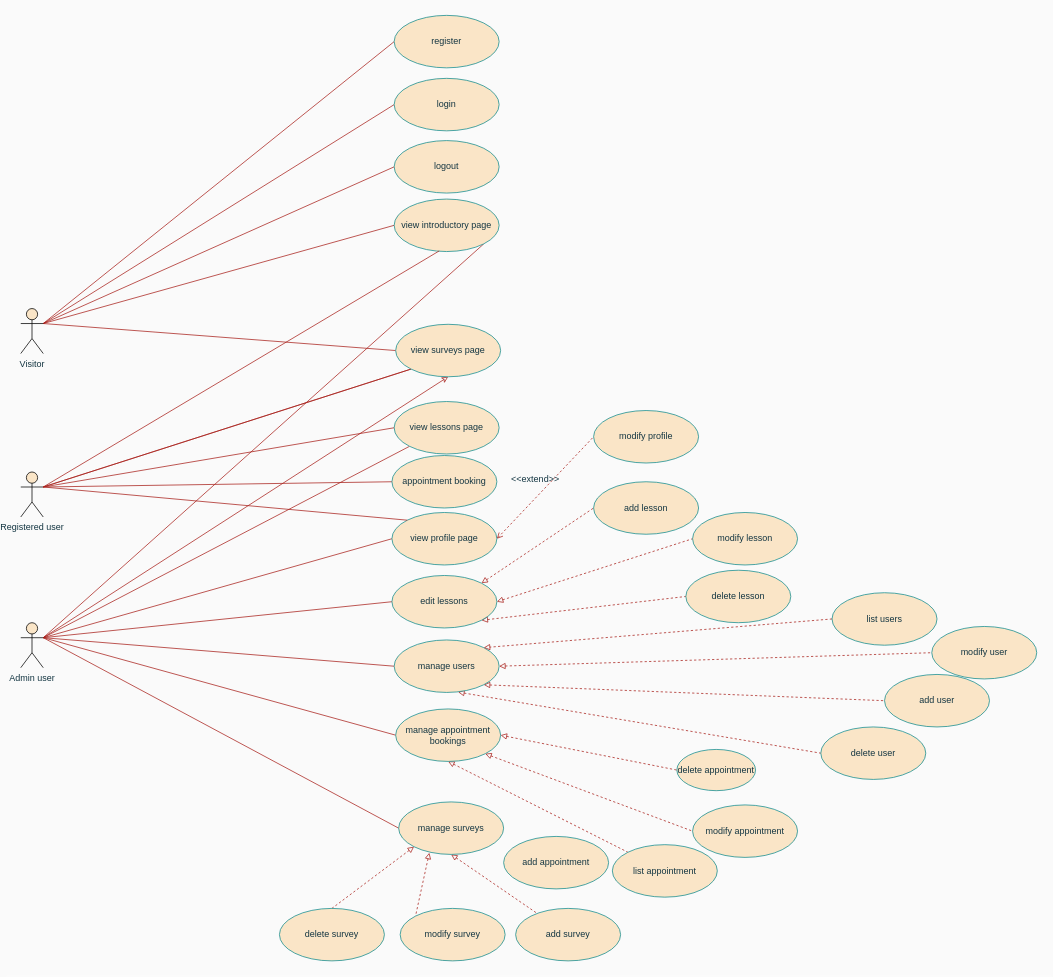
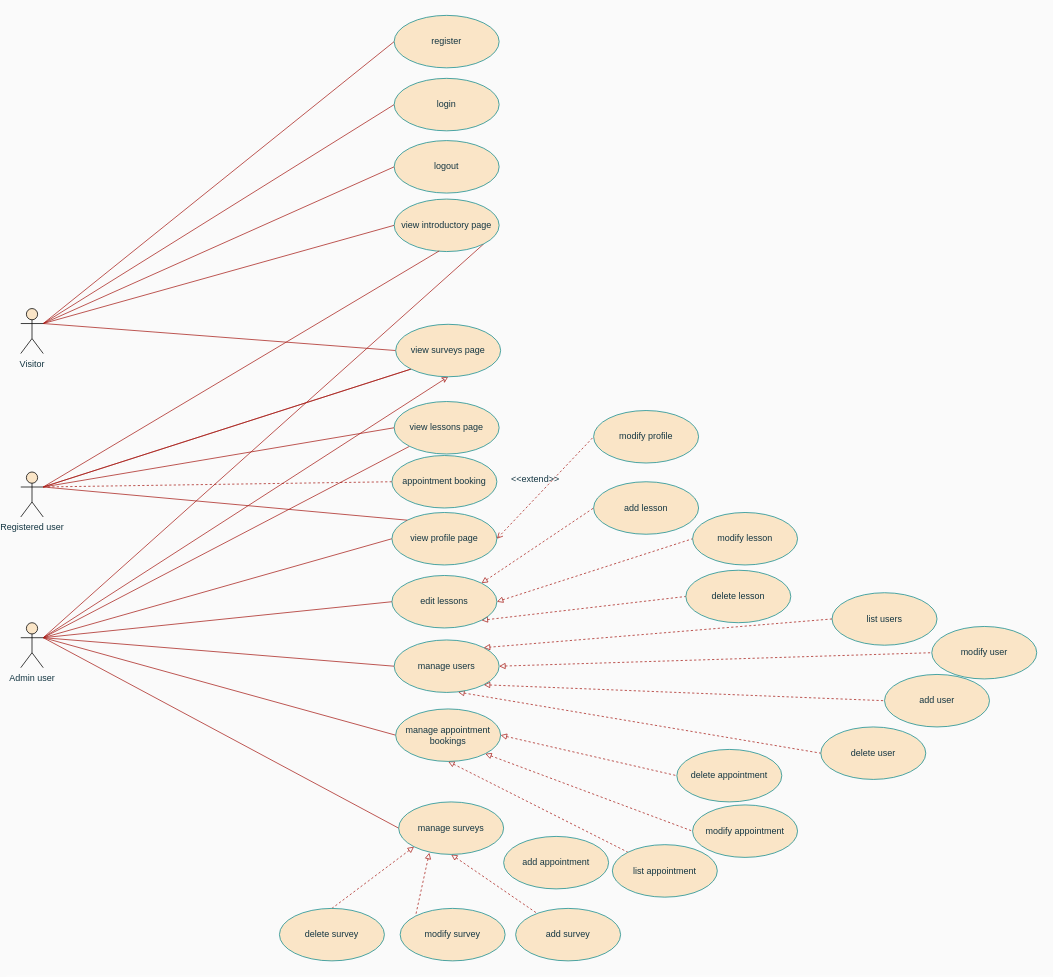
  <mxCell id="0" />
  <mxCell id="1" parent="0" />
  <mxCell id="2" style="edgeStyle=none;rounded=0;orthogonalLoop=1;jettySize=auto;html=1;exitX=1;exitY=0.333;exitDx=0;exitDy=0;exitPerimeter=0;entryX=0;entryY=0.5;entryDx=0;entryDy=0;endArrow=none;endFill=0;strokeColor=#A8201A;labelBackgroundColor=none;fontColor=default;" parent="1" source="7" target="22" edge="1"><mxGeometry relative="1" as="geometry" /></mxCell>
  <mxCell id="3" style="edgeStyle=none;rounded=0;orthogonalLoop=1;jettySize=auto;html=1;exitX=1;exitY=0.333;exitDx=0;exitDy=0;exitPerimeter=0;entryX=0;entryY=0.5;entryDx=0;entryDy=0;endArrow=none;endFill=0;strokeColor=#A8201A;labelBackgroundColor=none;fontColor=default;" parent="1" source="7" target="23" edge="1"><mxGeometry relative="1" as="geometry" /></mxCell>
  <mxCell id="4" style="edgeStyle=none;rounded=0;orthogonalLoop=1;jettySize=auto;html=1;exitX=1;exitY=0.333;exitDx=0;exitDy=0;exitPerimeter=0;entryX=0;entryY=0.5;entryDx=0;entryDy=0;endArrow=none;endFill=0;strokeColor=#A8201A;labelBackgroundColor=none;fontColor=default;" parent="1" source="7" target="21" edge="1"><mxGeometry relative="1" as="geometry" /></mxCell>
  <mxCell id="5" style="edgeStyle=none;rounded=0;orthogonalLoop=1;jettySize=auto;html=1;exitX=1;exitY=0.333;exitDx=0;exitDy=0;exitPerimeter=0;entryX=0;entryY=0.5;entryDx=0;entryDy=0;endArrow=none;endFill=0;strokeColor=#A8201A;labelBackgroundColor=none;fontColor=default;" parent="1" source="7" target="61" edge="1"><mxGeometry relative="1" as="geometry" /></mxCell>
  <mxCell id="6" style="edgeStyle=none;rounded=0;orthogonalLoop=1;jettySize=auto;html=1;exitX=1;exitY=0.333;exitDx=0;exitDy=0;exitPerimeter=0;entryX=0;entryY=0.5;entryDx=0;entryDy=0;strokeColor=#A8201A;fontColor=#143642;fillColor=#FAE5C7;endArrow=none;endFill=0;" edge="1" parent="1" source="7" target="63"><mxGeometry relative="1" as="geometry" /></mxCell>
  <mxCell id="7" value="Visitor" style="shape=umlActor;verticalLabelPosition=bottom;verticalAlign=top;html=1;rounded=0;strokeColor=#000000;labelBackgroundColor=none;fillColor=#FAE5C7;fontColor=#143642;" parent="1" vertex="1"><mxGeometry x="20" y="411" width="30" height="60" as="geometry" /></mxCell>
- <mxCell id="8" style="edgeStyle=none;rounded=0;orthogonalLoop=1;jettySize=auto;html=1;exitX=1;exitY=0.333;exitDx=0;exitDy=0;exitPerimeter=0;entryX=0;entryY=0.5;entryDx=0;entryDy=0;endArrow=none;endFill=0;strokeColor=#A8201A;labelBackgroundColor=none;fontColor=default;" parent="1" source="11" target="27" edge="1"><mxGeometry relative="1" as="geometry" /></mxCell>
+ <mxCell id="8" style="edgeStyle=none;rounded=0;orthogonalLoop=1;jettySize=auto;html=1;exitX=1;exitY=0.333;exitDx=0;exitDy=0;exitPerimeter=0;entryX=0;entryY=0.5;entryDx=0;entryDy=0;endArrow=none;endFill=0;strokeColor=#A8201A;labelBackgroundColor=none;fontColor=default;dashed=1;" parent="1" source="11" target="27" edge="1"><mxGeometry relative="1" as="geometry" /></mxCell>
  <mxCell id="9" style="edgeStyle=none;rounded=0;orthogonalLoop=1;jettySize=auto;html=1;exitX=1;exitY=0.333;exitDx=0;exitDy=0;exitPerimeter=0;entryX=0;entryY=0.5;entryDx=0;entryDy=0;endArrow=none;endFill=0;strokeColor=#A8201A;labelBackgroundColor=none;fontColor=default;" parent="1" source="11" target="28" edge="1"><mxGeometry relative="1" as="geometry" /></mxCell>
  <mxCell id="10" style="edgeStyle=none;rounded=0;orthogonalLoop=1;jettySize=auto;html=1;exitX=1;exitY=0.333;exitDx=0;exitDy=0;exitPerimeter=0;entryX=0;entryY=1;entryDx=0;entryDy=0;endArrow=none;endFill=0;labelBackgroundColor=none;strokeColor=#A8201A;fontColor=default;" parent="1" source="11" target="61" edge="1"><mxGeometry relative="1" as="geometry" /></mxCell>
  <mxCell id="11" value="Registered user" style="shape=umlActor;verticalLabelPosition=bottom;verticalAlign=top;html=1;rounded=0;fillColor=#FAE5C7;strokeColor=#000000;labelBackgroundColor=none;fontColor=#143642;" parent="1" vertex="1"><mxGeometry x="20" y="629" width="30" height="60" as="geometry" /></mxCell>
  <mxCell id="12" style="edgeStyle=none;rounded=0;orthogonalLoop=1;jettySize=auto;html=1;exitX=1;exitY=0.333;exitDx=0;exitDy=0;exitPerimeter=0;entryX=0;entryY=0.5;entryDx=0;entryDy=0;endArrow=none;endFill=0;strokeColor=#A8201A;labelBackgroundColor=none;fontColor=default;" parent="1" source="20" target="32" edge="1"><mxGeometry relative="1" as="geometry" /></mxCell>
  <mxCell id="13" style="edgeStyle=none;rounded=0;orthogonalLoop=1;jettySize=auto;html=1;exitX=1;exitY=0.333;exitDx=0;exitDy=0;exitPerimeter=0;entryX=0;entryY=0.5;entryDx=0;entryDy=0;endArrow=none;endFill=0;strokeColor=#A8201A;labelBackgroundColor=none;fontColor=default;" parent="1" source="20" target="36" edge="1"><mxGeometry relative="1" as="geometry"><mxPoint x="171" y="884" as="sourcePoint" /></mxGeometry></mxCell>
  <mxCell id="14" style="edgeStyle=none;rounded=0;orthogonalLoop=1;jettySize=auto;html=1;exitX=1;exitY=0.333;exitDx=0;exitDy=0;exitPerimeter=0;entryX=0;entryY=0.5;entryDx=0;entryDy=0;endArrow=none;endFill=0;strokeColor=#A8201A;labelBackgroundColor=none;fontColor=default;" parent="1" source="20" target="40" edge="1"><mxGeometry relative="1" as="geometry"><mxPoint x="171" y="884" as="sourcePoint" /></mxGeometry></mxCell>
  <mxCell id="15" style="edgeStyle=none;rounded=0;orthogonalLoop=1;jettySize=auto;html=1;exitX=1;exitY=0.333;exitDx=0;exitDy=0;exitPerimeter=0;entryX=0;entryY=0.5;entryDx=0;entryDy=0;endArrow=none;endFill=0;strokeColor=#A8201A;labelBackgroundColor=none;fontColor=default;" parent="1" source="20" target="44" edge="1"><mxGeometry relative="1" as="geometry"><mxPoint x="171" y="884" as="sourcePoint" /></mxGeometry></mxCell>
  <mxCell id="16" style="edgeStyle=none;rounded=0;orthogonalLoop=1;jettySize=auto;html=1;exitX=1;exitY=0.333;exitDx=0;exitDy=0;exitPerimeter=0;entryX=1;entryY=1;entryDx=0;entryDy=0;endArrow=none;endFill=0;strokeColor=#A8201A;labelBackgroundColor=none;fontColor=default;" parent="1" source="20" target="21" edge="1"><mxGeometry relative="1" as="geometry" /></mxCell>
  <mxCell id="17" style="edgeStyle=none;rounded=0;orthogonalLoop=1;jettySize=auto;html=1;exitX=1;exitY=0.333;exitDx=0;exitDy=0;exitPerimeter=0;entryX=0;entryY=0.5;entryDx=0;entryDy=0;endArrow=none;endFill=0;strokeColor=#A8201A;labelBackgroundColor=none;fontColor=default;" parent="1" source="20" target="25" edge="1"><mxGeometry relative="1" as="geometry" /></mxCell>
  <mxCell id="18" style="edgeStyle=none;rounded=0;orthogonalLoop=1;jettySize=auto;html=1;exitX=1;exitY=0.333;exitDx=0;exitDy=0;exitPerimeter=0;entryX=0;entryY=1;entryDx=0;entryDy=0;endArrow=none;endFill=0;strokeColor=#A8201A;labelBackgroundColor=none;fontColor=default;" parent="1" source="20" target="28" edge="1"><mxGeometry relative="1" as="geometry" /></mxCell>
  <mxCell id="19" style="edgeStyle=none;rounded=0;orthogonalLoop=1;jettySize=auto;html=1;exitX=1;exitY=0.333;exitDx=0;exitDy=0;exitPerimeter=0;entryX=0.5;entryY=1;entryDx=0;entryDy=0;endArrow=classic;endFill=0;strokeColor=#A8201A;labelBackgroundColor=none;fontColor=default;" parent="1" source="20" target="61" edge="1"><mxGeometry relative="1" as="geometry" /></mxCell>
  <mxCell id="20" value="Admin user" style="shape=umlActor;verticalLabelPosition=bottom;verticalAlign=top;html=1;rounded=0;strokeColor=#000000;labelBackgroundColor=none;fillColor=#FAE5C7;fontColor=#143642;" parent="1" vertex="1"><mxGeometry x="20" y="830" width="30" height="60" as="geometry" /></mxCell>
  <mxCell id="21" value="view introductory page" style="ellipse;whiteSpace=wrap;html=1;rounded=0;labelBackgroundColor=none;fillColor=#FAE5C7;strokeColor=#0F8B8D;fontColor=#143642;" parent="1" vertex="1"><mxGeometry x="518" y="265" width="140" height="70" as="geometry" /></mxCell>
  <mxCell id="22" value="register" style="ellipse;whiteSpace=wrap;html=1;rounded=0;labelBackgroundColor=none;fillColor=#FAE5C7;strokeColor=#0F8B8D;fontColor=#143642;" parent="1" vertex="1"><mxGeometry x="518" y="20" width="140" height="70" as="geometry" /></mxCell>
  <mxCell id="23" value="login" style="ellipse;whiteSpace=wrap;html=1;rounded=0;labelBackgroundColor=none;fillColor=#FAE5C7;strokeColor=#0F8B8D;fontColor=#143642;" parent="1" vertex="1"><mxGeometry x="518" y="104" width="140" height="70" as="geometry" /></mxCell>
  <mxCell id="24" style="edgeStyle=none;rounded=0;orthogonalLoop=1;jettySize=auto;html=1;exitX=1;exitY=0.5;exitDx=0;exitDy=0;entryX=0;entryY=0.5;entryDx=0;entryDy=0;endArrow=none;endFill=0;dashed=1;startArrow=open;startFill=0;strokeColor=#A8201A;labelBackgroundColor=none;fontColor=default;" parent="1" source="25" target="26" edge="1"><mxGeometry relative="1" as="geometry" /></mxCell>
  <mxCell id="25" value="view profile page" style="ellipse;whiteSpace=wrap;html=1;rounded=0;labelBackgroundColor=none;fillColor=#FAE5C7;strokeColor=#0F8B8D;fontColor=#143642;" parent="1" vertex="1"><mxGeometry x="515" y="683" width="140" height="70" as="geometry" /></mxCell>
  <mxCell id="26" value="modify profile" style="ellipse;whiteSpace=wrap;html=1;rounded=0;labelBackgroundColor=none;fillColor=#FAE5C7;strokeColor=#0F8B8D;fontColor=#143642;" parent="1" vertex="1"><mxGeometry x="784" y="547" width="140" height="70" as="geometry" /></mxCell>
  <mxCell id="27" value="appointment booking" style="ellipse;whiteSpace=wrap;html=1;rounded=0;labelBackgroundColor=none;fillColor=#FAE5C7;strokeColor=#0F8B8D;fontColor=#143642;" parent="1" vertex="1"><mxGeometry x="515" y="607" width="140" height="70" as="geometry" /></mxCell>
  <mxCell id="28" value="view lessons page" style="ellipse;whiteSpace=wrap;html=1;rounded=0;labelBackgroundColor=none;fillColor=#FAE5C7;strokeColor=#0F8B8D;fontColor=#143642;" parent="1" vertex="1"><mxGeometry x="518" y="535" width="140" height="70" as="geometry" /></mxCell>
  <mxCell id="29" style="edgeStyle=none;rounded=0;orthogonalLoop=1;jettySize=auto;html=1;exitX=1;exitY=0;exitDx=0;exitDy=0;entryX=0;entryY=0.5;entryDx=0;entryDy=0;dashed=1;endArrow=none;endFill=0;startArrow=block;startFill=0;strokeColor=#A8201A;labelBackgroundColor=none;fontColor=default;" parent="1" source="32" target="57" edge="1"><mxGeometry relative="1" as="geometry" /></mxCell>
  <mxCell id="30" style="edgeStyle=none;rounded=0;orthogonalLoop=1;jettySize=auto;html=1;exitX=1;exitY=0.5;exitDx=0;exitDy=0;entryX=0;entryY=0.5;entryDx=0;entryDy=0;dashed=1;endArrow=none;endFill=0;startArrow=block;startFill=0;strokeColor=#A8201A;labelBackgroundColor=none;fontColor=default;" parent="1" source="32" target="58" edge="1"><mxGeometry relative="1" as="geometry" /></mxCell>
  <mxCell id="31" style="edgeStyle=none;rounded=0;orthogonalLoop=1;jettySize=auto;html=1;exitX=1;exitY=1;exitDx=0;exitDy=0;entryX=0;entryY=0.5;entryDx=0;entryDy=0;dashed=1;endArrow=none;endFill=0;startArrow=block;startFill=0;strokeColor=#A8201A;labelBackgroundColor=none;fontColor=default;" parent="1" source="32" target="59" edge="1"><mxGeometry relative="1" as="geometry" /></mxCell>
  <mxCell id="32" value="edit lessons" style="ellipse;whiteSpace=wrap;html=1;rounded=0;labelBackgroundColor=none;fillColor=#FAE5C7;strokeColor=#0F8B8D;fontColor=#143642;" parent="1" vertex="1"><mxGeometry x="515" y="767" width="140" height="70" as="geometry" /></mxCell>
  <mxCell id="33" style="edgeStyle=none;rounded=0;orthogonalLoop=1;jettySize=auto;html=1;exitX=0.609;exitY=0.993;exitDx=0;exitDy=0;entryX=0;entryY=0.5;entryDx=0;entryDy=0;endArrow=none;endFill=0;dashed=1;startArrow=block;startFill=0;strokeColor=#A8201A;labelBackgroundColor=none;fontColor=default;exitPerimeter=0;" parent="1" source="36" target="56" edge="1"><mxGeometry relative="1" as="geometry" /></mxCell>
  <mxCell id="34" style="edgeStyle=none;rounded=0;orthogonalLoop=1;jettySize=auto;html=1;exitX=1;exitY=0.5;exitDx=0;exitDy=0;entryX=0;entryY=0.5;entryDx=0;entryDy=0;dashed=1;endArrow=none;endFill=0;startArrow=block;startFill=0;strokeColor=#A8201A;labelBackgroundColor=none;fontColor=default;" parent="1" source="36" target="55" edge="1"><mxGeometry relative="1" as="geometry" /></mxCell>
  <mxCell id="35" style="edgeStyle=none;rounded=0;orthogonalLoop=1;jettySize=auto;html=1;exitX=1;exitY=1;exitDx=0;exitDy=0;entryX=0;entryY=0.5;entryDx=0;entryDy=0;startArrow=block;startFill=0;dashed=1;endArrow=none;endFill=0;strokeColor=#A8201A;labelBackgroundColor=none;fontColor=default;" parent="1" source="36" target="54" edge="1"><mxGeometry relative="1" as="geometry" /></mxCell>
  <mxCell id="36" value="manage users" style="ellipse;whiteSpace=wrap;html=1;rounded=0;labelBackgroundColor=none;fillColor=#FAE5C7;strokeColor=#0F8B8D;fontColor=#143642;" parent="1" vertex="1"><mxGeometry x="518" y="853" width="140" height="70" as="geometry" /></mxCell>
  <mxCell id="37" style="edgeStyle=none;rounded=0;orthogonalLoop=1;jettySize=auto;html=1;exitX=1;exitY=0.5;exitDx=0;exitDy=0;entryX=0;entryY=0.5;entryDx=0;entryDy=0;dashed=1;endArrow=none;endFill=0;startArrow=block;startFill=0;strokeColor=#A8201A;labelBackgroundColor=none;fontColor=default;" parent="1" source="40" target="45" edge="1"><mxGeometry relative="1" as="geometry" /></mxCell>
  <mxCell id="38" style="edgeStyle=none;rounded=0;orthogonalLoop=1;jettySize=auto;html=1;exitX=1;exitY=1;exitDx=0;exitDy=0;entryX=0;entryY=0.5;entryDx=0;entryDy=0;dashed=1;endArrow=none;endFill=0;startArrow=block;startFill=0;strokeColor=#A8201A;labelBackgroundColor=none;fontColor=default;" parent="1" source="40" target="46" edge="1"><mxGeometry relative="1" as="geometry" /></mxCell>
  <mxCell id="39" style="edgeStyle=none;rounded=0;orthogonalLoop=1;jettySize=auto;html=1;exitX=0.5;exitY=1;exitDx=0;exitDy=0;dashed=1;endArrow=none;endFill=0;startArrow=block;startFill=0;strokeColor=#A8201A;labelBackgroundColor=none;fontColor=default;" parent="1" source="40" target="47" edge="1"><mxGeometry relative="1" as="geometry" /></mxCell>
  <mxCell id="40" value="manage appointment bookings" style="ellipse;whiteSpace=wrap;html=1;rounded=0;labelBackgroundColor=none;fillColor=#FAE5C7;strokeColor=#0F8B8D;fontColor=#143642;" parent="1" vertex="1"><mxGeometry x="520" y="945" width="140" height="70" as="geometry" /></mxCell>
  <mxCell id="41" style="edgeStyle=none;rounded=0;orthogonalLoop=1;jettySize=auto;html=1;exitX=0.5;exitY=1;exitDx=0;exitDy=0;dashed=1;endArrow=none;endFill=0;startArrow=block;startFill=0;strokeColor=#A8201A;labelBackgroundColor=none;fontColor=default;" parent="1" source="44" target="49" edge="1"><mxGeometry relative="1" as="geometry" /></mxCell>
  <mxCell id="42" style="edgeStyle=none;rounded=0;orthogonalLoop=1;jettySize=auto;html=1;exitX=0.292;exitY=0.969;exitDx=0;exitDy=0;entryX=0;entryY=0;entryDx=0;entryDy=0;dashed=1;endArrow=none;endFill=0;startArrow=block;startFill=0;strokeColor=#A8201A;labelBackgroundColor=none;fontColor=default;exitPerimeter=0;" parent="1" source="44" target="50" edge="1"><mxGeometry relative="1" as="geometry"><mxPoint x="561" y="1128" as="sourcePoint" /><mxPoint x="546" y="1217" as="targetPoint" /></mxGeometry></mxCell>
  <mxCell id="43" style="edgeStyle=none;rounded=0;orthogonalLoop=1;jettySize=auto;html=1;exitX=0;exitY=1;exitDx=0;exitDy=0;entryX=0.5;entryY=0;entryDx=0;entryDy=0;dashed=1;endArrow=none;endFill=0;startArrow=block;startFill=0;strokeColor=#A8201A;labelBackgroundColor=none;fontColor=default;" parent="1" source="44" target="51" edge="1"><mxGeometry relative="1" as="geometry"><mxPoint x="205" y="1031" as="targetPoint" /></mxGeometry></mxCell>
  <mxCell id="44" value="manage surveys" style="ellipse;whiteSpace=wrap;html=1;rounded=0;labelBackgroundColor=none;fillColor=#FAE5C7;strokeColor=#0F8B8D;fontColor=#143642;" parent="1" vertex="1"><mxGeometry x="524" y="1069" width="140" height="70" as="geometry" /></mxCell>
- <mxCell id="45" value="delete appointment" style="ellipse;whiteSpace=wrap;html=1;rounded=0;labelBackgroundColor=none;fillColor=#FAE5C7;strokeColor=#0F8B8D;fontColor=#143642;" parent="1" vertex="1"><mxGeometry x="895" y="999" width="105" height="55" as="geometry" /></mxCell>
+ <mxCell id="45" value="delete appointment" style="ellipse;whiteSpace=wrap;html=1;rounded=0;labelBackgroundColor=none;fillColor=#FAE5C7;strokeColor=#0F8B8D;fontColor=#143642;" parent="1" vertex="1"><mxGeometry x="895" y="999" width="140" height="70" as="geometry" /></mxCell>
  <mxCell id="46" value="modify appointment" style="ellipse;whiteSpace=wrap;html=1;rounded=0;labelBackgroundColor=none;fillColor=#FAE5C7;strokeColor=#0F8B8D;fontColor=#143642;" parent="1" vertex="1"><mxGeometry x="916" y="1073" width="140" height="70" as="geometry" /></mxCell>
  <mxCell id="47" value="list appointment" style="ellipse;whiteSpace=wrap;html=1;rounded=0;labelBackgroundColor=none;fillColor=#FAE5C7;strokeColor=#0F8B8D;fontColor=#143642;" parent="1" vertex="1"><mxGeometry x="809" y="1126" width="140" height="70" as="geometry" /></mxCell>
  <mxCell id="48" value="add appointment" style="ellipse;whiteSpace=wrap;html=1;rounded=0;labelBackgroundColor=none;fillColor=#FAE5C7;strokeColor=#0F8B8D;fontColor=#143642;" parent="1" vertex="1"><mxGeometry x="664" y="1115" width="140" height="70" as="geometry" /></mxCell>
  <mxCell id="49" value="add survey" style="ellipse;whiteSpace=wrap;html=1;rounded=0;labelBackgroundColor=none;fillColor=#FAE5C7;strokeColor=#0F8B8D;fontColor=#143642;" parent="1" vertex="1"><mxGeometry x="680" y="1211" width="140" height="70" as="geometry" /></mxCell>
  <mxCell id="50" value="modify survey" style="ellipse;whiteSpace=wrap;html=1;rounded=0;labelBackgroundColor=none;fillColor=#FAE5C7;strokeColor=#0F8B8D;fontColor=#143642;" parent="1" vertex="1"><mxGeometry x="526" y="1211" width="140" height="70" as="geometry" /></mxCell>
  <mxCell id="51" value="delete survey" style="ellipse;whiteSpace=wrap;html=1;rounded=0;labelBackgroundColor=none;fillColor=#FAE5C7;strokeColor=#0F8B8D;fontColor=#143642;" parent="1" vertex="1"><mxGeometry x="365" y="1211" width="140" height="70" as="geometry" /></mxCell>
  <mxCell id="52" style="edgeStyle=none;rounded=0;orthogonalLoop=1;jettySize=auto;html=1;exitX=1;exitY=0.333;exitDx=0;exitDy=0;exitPerimeter=0;entryX=0.429;entryY=0.988;entryDx=0;entryDy=0;entryPerimeter=0;endArrow=none;endFill=0;strokeColor=#A8201A;labelBackgroundColor=none;fontColor=default;" parent="1" source="11" target="21" edge="1"><mxGeometry relative="1" as="geometry" /></mxCell>
  <mxCell id="53" style="edgeStyle=none;rounded=0;orthogonalLoop=1;jettySize=auto;html=1;entryX=1;entryY=0.333;entryDx=0;entryDy=0;entryPerimeter=0;endArrow=none;endFill=0;exitX=0;exitY=0;exitDx=0;exitDy=0;strokeColor=#A8201A;labelBackgroundColor=none;fontColor=default;" parent="1" source="25" target="11" edge="1"><mxGeometry relative="1" as="geometry"><mxPoint x="30" y="220" as="sourcePoint" /></mxGeometry></mxCell>
  <mxCell id="54" value="add user" style="ellipse;whiteSpace=wrap;html=1;rounded=0;labelBackgroundColor=none;fillColor=#FAE5C7;strokeColor=#0F8B8D;fontColor=#143642;" parent="1" vertex="1"><mxGeometry x="1172" y="899" width="140" height="70" as="geometry" /></mxCell>
  <mxCell id="55" value="modify user" style="ellipse;whiteSpace=wrap;html=1;rounded=0;labelBackgroundColor=none;fillColor=#FAE5C7;strokeColor=#0F8B8D;fontColor=#143642;" parent="1" vertex="1"><mxGeometry x="1235" y="835" width="140" height="70" as="geometry" /></mxCell>
  <mxCell id="56" value="delete user" style="ellipse;whiteSpace=wrap;html=1;rounded=0;labelBackgroundColor=none;fillColor=#FAE5C7;strokeColor=#0F8B8D;fontColor=#143642;" parent="1" vertex="1"><mxGeometry x="1087" y="969" width="140" height="70" as="geometry" /></mxCell>
  <mxCell id="57" value="add lesson" style="ellipse;whiteSpace=wrap;html=1;rounded=0;labelBackgroundColor=none;fillColor=#FAE5C7;strokeColor=#0F8B8D;fontColor=#143642;" parent="1" vertex="1"><mxGeometry x="784" y="642" width="140" height="70" as="geometry" /></mxCell>
  <mxCell id="58" value="modify lesson" style="ellipse;whiteSpace=wrap;html=1;rounded=0;labelBackgroundColor=none;fillColor=#FAE5C7;strokeColor=#0F8B8D;fontColor=#143642;" parent="1" vertex="1"><mxGeometry x="916" y="683" width="140" height="70" as="geometry" /></mxCell>
  <mxCell id="59" value="delete lesson" style="ellipse;whiteSpace=wrap;html=1;rounded=0;labelBackgroundColor=none;fillColor=#FAE5C7;strokeColor=#0F8B8D;fontColor=#143642;" parent="1" vertex="1"><mxGeometry x="907" y="760" width="140" height="70" as="geometry" /></mxCell>
  <mxCell id="60" value="" style="edgeStyle=none;rounded=0;orthogonalLoop=1;jettySize=auto;html=1;exitX=1;exitY=0.333;exitDx=0;exitDy=0;exitPerimeter=0;entryX=0;entryY=1;entryDx=0;entryDy=0;endArrow=none;endFill=0;strokeColor=#A8201A;labelBackgroundColor=none;fontColor=default;" parent="1" source="11" target="61" edge="1"><mxGeometry relative="1" as="geometry"><mxPoint x="70" y="330" as="sourcePoint" /><mxPoint x="1432" y="88" as="targetPoint" /></mxGeometry></mxCell>
  <mxCell id="61" value="view surveys&amp;nbsp;page" style="ellipse;whiteSpace=wrap;html=1;rounded=0;labelBackgroundColor=none;fillColor=#FAE5C7;strokeColor=#0F8B8D;fontColor=#143642;" parent="1" vertex="1"><mxGeometry x="520" y="432" width="140" height="70" as="geometry" /></mxCell>
  <mxCell id="62" value="&amp;lt;&amp;lt;extend&amp;gt;&amp;gt;" style="text;align=center;fontStyle=0;verticalAlign=middle;spacingLeft=3;spacingRight=3;strokeColor=none;rotatable=0;points=[[0,0.5],[1,0.5]];portConstraint=eastwest;html=1;fontColor=#143642;" vertex="1" parent="1"><mxGeometry x="666" y="626" width="80" height="26" as="geometry" /></mxCell>
  <mxCell id="63" value="logout" style="ellipse;whiteSpace=wrap;html=1;strokeColor=#0F8B8D;fontColor=#143642;fillColor=#FAE5C7;" vertex="1" parent="1"><mxGeometry x="518" y="187" width="140" height="70" as="geometry" /></mxCell>
  <mxCell id="64" style="edgeStyle=none;rounded=0;orthogonalLoop=1;jettySize=auto;html=1;exitX=0;exitY=0.5;exitDx=0;exitDy=0;entryX=1;entryY=0;entryDx=0;entryDy=0;strokeColor=#A8201A;fontColor=#143642;fillColor=#FAE5C7;dashed=1;startArrow=none;startFill=0;endArrow=block;endFill=0;" edge="1" parent="1" source="65" target="36"><mxGeometry relative="1" as="geometry" /></mxCell>
  <mxCell id="65" value="list users" style="ellipse;whiteSpace=wrap;html=1;strokeColor=#0F8B8D;fontColor=#143642;fillColor=#FAE5C7;" vertex="1" parent="1"><mxGeometry x="1102" y="790" width="140" height="70" as="geometry" /></mxCell>
